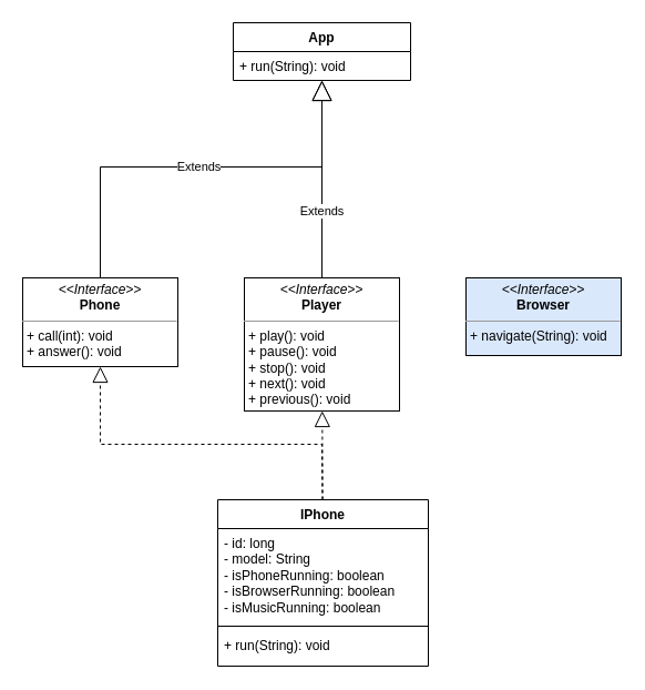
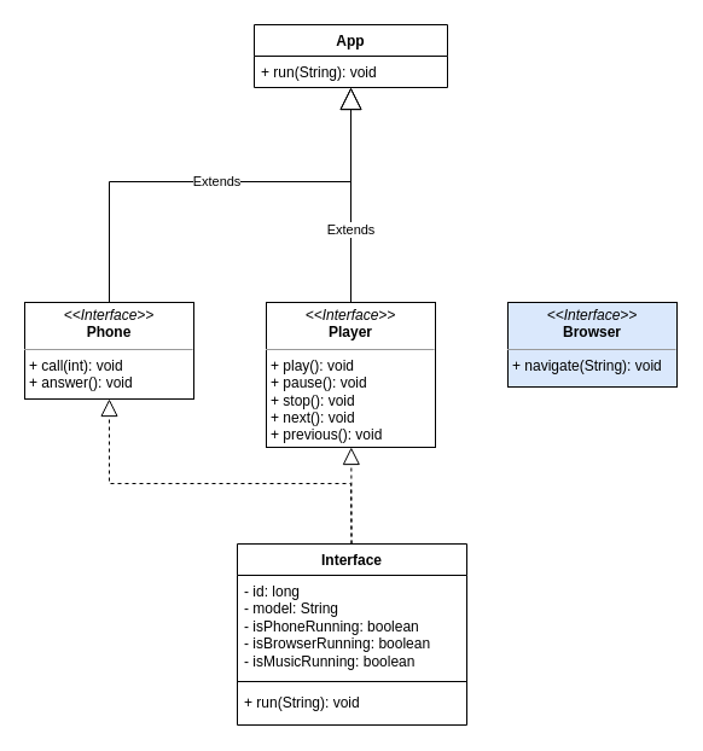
  <mxCell id="0" />
  <mxCell id="1" parent="0" />
- <mxCell id="2" value="IPhone&lt;br&gt;" style="swimlane;fontStyle=1;align=center;verticalAlign=top;childLayout=stackLayout;horizontal=1;startSize=26;horizontalStack=0;resizeParent=1;resizeParentMax=0;resizeLast=0;collapsible=1;marginBottom=0;whiteSpace=wrap;html=1;" parent="1" vertex="1"><mxGeometry x="196" y="450" width="190" height="150" as="geometry" /></mxCell>
+ <mxCell id="2" value="Interface&lt;br&gt;" style="swimlane;fontStyle=1;align=center;verticalAlign=top;childLayout=stackLayout;horizontal=1;startSize=26;horizontalStack=0;resizeParent=1;resizeParentMax=0;resizeLast=0;collapsible=1;marginBottom=0;whiteSpace=wrap;html=1;" parent="1" vertex="1"><mxGeometry x="196" y="450" width="190" height="150" as="geometry" /></mxCell>
  <mxCell id="3" value="- id: long&lt;br&gt;- model: String&lt;br&gt;- isPhoneRunning: boolean&lt;br style=&quot;border-color: var(--border-color);&quot;&gt;- isBrowserRunning: boolean&lt;br style=&quot;border-color: var(--border-color);&quot;&gt;- isMusicRunning: boolean" style="text;strokeColor=none;fillColor=none;align=left;verticalAlign=top;spacingLeft=4;spacingRight=4;overflow=hidden;rotatable=0;points=[[0,0.5],[1,0.5]];portConstraint=eastwest;whiteSpace=wrap;html=1;" parent="2" vertex="1"><mxGeometry y="26" width="190" height="84" as="geometry" /></mxCell>
  <mxCell id="4" value="" style="line;strokeWidth=1;fillColor=none;align=left;verticalAlign=middle;spacingTop=-1;spacingLeft=3;spacingRight=3;rotatable=0;labelPosition=right;points=[];portConstraint=eastwest;strokeColor=inherit;" parent="2" vertex="1"><mxGeometry y="110" width="190" height="8" as="geometry" /></mxCell>
  <mxCell id="5" value="+ run(String): void&lt;br&gt;" style="text;strokeColor=none;fillColor=none;align=left;verticalAlign=top;spacingLeft=4;spacingRight=4;overflow=hidden;rotatable=0;points=[[0,0.5],[1,0.5]];portConstraint=eastwest;whiteSpace=wrap;html=1;" parent="2" vertex="1"><mxGeometry y="118" width="190" height="32" as="geometry" /></mxCell>
  <mxCell id="6" value="&lt;p style=&quot;margin:0px;margin-top:4px;text-align:center;&quot;&gt;&lt;i&gt;&amp;lt;&amp;lt;Interface&amp;gt;&amp;gt;&lt;/i&gt;&lt;br&gt;&lt;b&gt;Phone&lt;/b&gt;&lt;/p&gt;&lt;hr size=&quot;1&quot;&gt;&lt;p style=&quot;margin:0px;margin-left:4px;&quot;&gt;+ call(int): void&lt;/p&gt;&lt;p style=&quot;margin:0px;margin-left:4px;&quot;&gt;+ answer(): void&lt;/p&gt;" style="verticalAlign=top;align=left;overflow=fill;fontSize=12;fontFamily=Helvetica;html=1;whiteSpace=wrap;direction=south;" parent="1" vertex="1"><mxGeometry x="20" y="250" width="140" height="80" as="geometry" /></mxCell>
  <mxCell id="7" value="&lt;p style=&quot;margin:0px;margin-top:4px;text-align:center;&quot;&gt;&lt;i&gt;&amp;lt;&amp;lt;Interface&amp;gt;&amp;gt;&lt;/i&gt;&lt;br&gt;&lt;b&gt;Player&lt;/b&gt;&lt;/p&gt;&lt;hr size=&quot;1&quot;&gt;&lt;p style=&quot;margin:0px;margin-left:4px;&quot;&gt;+ play(): void&lt;/p&gt;&lt;p style=&quot;margin:0px;margin-left:4px;&quot;&gt;+ pause(): void&lt;/p&gt;&lt;p style=&quot;margin:0px;margin-left:4px;&quot;&gt;+ stop(): void&lt;/p&gt;&lt;p style=&quot;margin:0px;margin-left:4px;&quot;&gt;+ next(): void&lt;/p&gt;&lt;p style=&quot;margin:0px;margin-left:4px;&quot;&gt;+ previous(): void&lt;/p&gt;" style="verticalAlign=top;align=left;overflow=fill;fontSize=12;fontFamily=Helvetica;html=1;whiteSpace=wrap;direction=south;" parent="1" vertex="1"><mxGeometry x="220" y="250" width="140" height="120" as="geometry" /></mxCell>
  <mxCell id="8" value="&lt;p style=&quot;margin:0px;margin-top:4px;text-align:center;&quot;&gt;&lt;i&gt;&amp;lt;&amp;lt;Interface&amp;gt;&amp;gt;&lt;/i&gt;&lt;br&gt;&lt;b&gt;Browser&lt;/b&gt;&lt;/p&gt;&lt;hr size=&quot;1&quot;&gt;&lt;p style=&quot;margin:0px;margin-left:4px;&quot;&gt;+ navigate(String): void&lt;/p&gt;" style="verticalAlign=top;align=left;overflow=fill;fontSize=12;fontFamily=Helvetica;html=1;whiteSpace=wrap;direction=south;fillColor=#dae8fc;" parent="1" vertex="1"><mxGeometry x="420" y="250" width="140" height="70" as="geometry" /></mxCell>
  <mxCell id="9" value="" style="endArrow=block;dashed=1;endFill=0;endSize=12;html=1;rounded=0;entryX=1;entryY=0.5;entryDx=0;entryDy=0;" parent="1" source="2" target="6" edge="1"><mxGeometry width="160" relative="1" as="geometry"><mxPoint x="240" y="460" as="sourcePoint" /><mxPoint x="80" y="460" as="targetPoint" /><Array as="points"><mxPoint x="290" y="400" /><mxPoint x="90" y="400" /></Array></mxGeometry></mxCell>
  <mxCell id="10" value="" style="endArrow=block;dashed=1;endFill=0;endSize=12;html=1;rounded=0;" parent="1" source="2" target="7" edge="1"><mxGeometry width="160" relative="1" as="geometry"><mxPoint x="480" y="260" as="sourcePoint" /><mxPoint x="330" y="390" as="targetPoint" /></mxGeometry></mxCell>
  <mxCell id="11" value="App" style="swimlane;fontStyle=1;align=center;verticalAlign=top;childLayout=stackLayout;horizontal=1;startSize=26;horizontalStack=0;resizeParent=1;resizeParentMax=0;resizeLast=0;collapsible=1;marginBottom=0;whiteSpace=wrap;html=1;" parent="1" vertex="1"><mxGeometry x="210" y="20" width="160" height="52" as="geometry" /></mxCell>
  <mxCell id="12" value="+ run(String): void" style="text;strokeColor=none;fillColor=none;align=left;verticalAlign=top;spacingLeft=4;spacingRight=4;overflow=hidden;rotatable=0;points=[[0,0.5],[1,0.5]];portConstraint=eastwest;whiteSpace=wrap;html=1;" parent="11" vertex="1"><mxGeometry y="26" width="160" height="26" as="geometry" /></mxCell>
  <mxCell id="13" value="Extends" style="endArrow=block;endSize=16;endFill=0;html=1;rounded=0;" parent="1" source="6" target="11" edge="1"><mxGeometry width="160" relative="1" as="geometry"><mxPoint x="186" y="130" as="sourcePoint" /><mxPoint x="346" y="130" as="targetPoint" /><Array as="points"><mxPoint x="90" y="150" /><mxPoint x="290" y="150" /></Array></mxGeometry></mxCell>
  <mxCell id="14" value="Extends" style="endArrow=block;endSize=16;endFill=0;html=1;rounded=0;" parent="1" source="7" target="11" edge="1"><mxGeometry x="-0.326" width="160" relative="1" as="geometry"><mxPoint x="500" y="260" as="sourcePoint" /><mxPoint x="300" y="82" as="targetPoint" /><Array as="points"><mxPoint x="290" y="190" /></Array><mxPoint as="offset" /></mxGeometry></mxCell>
